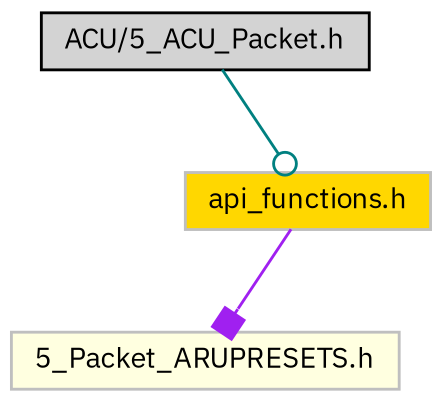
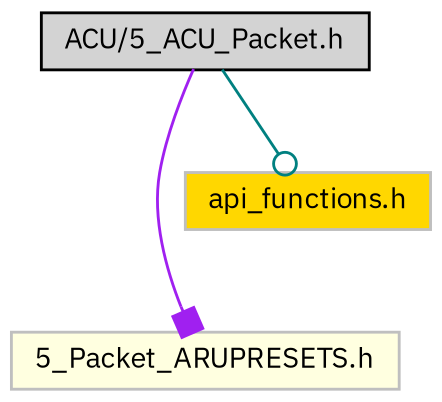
  digraph {
    fontname="IBM Plex Sans"
    node [color=grey75 fontname="IBM Plex Sans" fontsize=10 shape=record style=filled]
    edge [fontname="IBM Plex Sans" fontsize=10 labelfontname=Helvetica labelfontsize=10 style=solid]
    n1 [color=black fillcolor=lightgrey fontcolor=black height=0.2 label="ACU/5_ACU_Packet.h" width=0.4]
    n2 [fillcolor=lightyellow height=0.2 label="5_Packet_ARUPRESETS.h" width=0.4]
    n3 [fillcolor=gold height=0.2 label="api_functions.h" width=0.4]
-   n3 -> n2 [arrowhead=box color=purple]
+   n1 -> n2 [arrowhead=box color=purple]
    n1 -> n3 [arrowhead=odot color=teal]
  }
